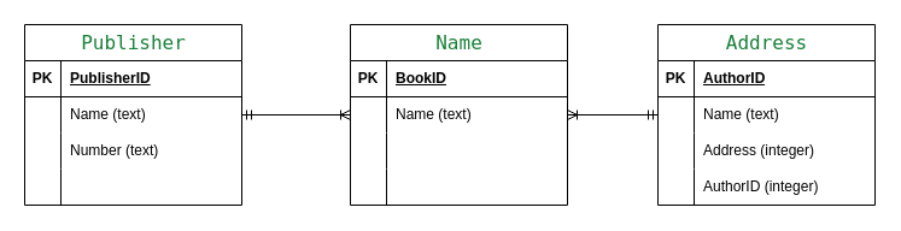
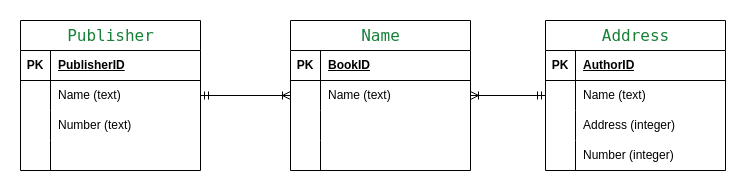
  <mxCell id="0" />
  <mxCell id="1" parent="0" />
  <mxCell id="2" value="&lt;span style=&quot;color: rgb(24, 128, 56); font-family: &amp;quot;Roboto Mono&amp;quot;, monospace; font-size: 16px; font-weight: 400; text-align: left; white-space: pre-wrap; background-color: rgb(255, 255, 255);&quot;&gt;Name&lt;/span&gt;" style="shape=table;startSize=30;container=1;collapsible=1;childLayout=tableLayout;fixedRows=1;rowLines=0;fontStyle=1;align=center;resizeLast=1;html=1;" parent="1" vertex="1"><mxGeometry x="290" y="20" width="180" height="150" as="geometry" /></mxCell>
  <mxCell id="3" value="" style="shape=tableRow;horizontal=0;startSize=0;swimlaneHead=0;swimlaneBody=0;fillColor=none;collapsible=0;dropTarget=0;points=[[0,0.5],[1,0.5]];portConstraint=eastwest;top=0;left=0;right=0;bottom=1;" parent="2" vertex="1"><mxGeometry y="30" width="180" height="30" as="geometry" /></mxCell>
  <mxCell id="4" value="PK" style="shape=partialRectangle;connectable=0;fillColor=none;top=0;left=0;bottom=0;right=0;fontStyle=1;overflow=hidden;whiteSpace=wrap;html=1;" parent="3" vertex="1"><mxGeometry width="30" height="30" as="geometry"><mxRectangle width="30" height="30" as="alternateBounds" /></mxGeometry></mxCell>
  <mxCell id="5" value="BookID" style="shape=partialRectangle;connectable=0;fillColor=none;top=0;left=0;bottom=0;right=0;align=left;spacingLeft=6;fontStyle=5;overflow=hidden;whiteSpace=wrap;html=1;" parent="3" vertex="1"><mxGeometry x="30" width="150" height="30" as="geometry"><mxRectangle width="150" height="30" as="alternateBounds" /></mxGeometry></mxCell>
  <mxCell id="6" value="" style="shape=tableRow;horizontal=0;startSize=0;swimlaneHead=0;swimlaneBody=0;fillColor=none;collapsible=0;dropTarget=0;points=[[0,0.5],[1,0.5]];portConstraint=eastwest;top=0;left=0;right=0;bottom=0;" parent="2" vertex="1"><mxGeometry y="60" width="180" height="30" as="geometry" /></mxCell>
  <mxCell id="7" value="" style="shape=partialRectangle;connectable=0;fillColor=none;top=0;left=0;bottom=0;right=0;editable=1;overflow=hidden;whiteSpace=wrap;html=1;" parent="6" vertex="1"><mxGeometry width="30" height="30" as="geometry"><mxRectangle width="30" height="30" as="alternateBounds" /></mxGeometry></mxCell>
  <mxCell id="8" value="Name (text)" style="shape=partialRectangle;connectable=0;fillColor=none;top=0;left=0;bottom=0;right=0;align=left;spacingLeft=6;overflow=hidden;whiteSpace=wrap;html=1;" parent="6" vertex="1"><mxGeometry x="30" width="150" height="30" as="geometry"><mxRectangle width="150" height="30" as="alternateBounds" /></mxGeometry></mxCell>
  <mxCell id="9" value="" style="shape=tableRow;horizontal=0;startSize=0;swimlaneHead=0;swimlaneBody=0;fillColor=none;collapsible=0;dropTarget=0;points=[[0,0.5],[1,0.5]];portConstraint=eastwest;top=0;left=0;right=0;bottom=0;" parent="2" vertex="1"><mxGeometry y="90" width="180" height="30" as="geometry" /></mxCell>
  <mxCell id="10" value="" style="shape=partialRectangle;connectable=0;fillColor=none;top=0;left=0;bottom=0;right=0;editable=1;overflow=hidden;whiteSpace=wrap;html=1;" parent="9" vertex="1"><mxGeometry width="30" height="30" as="geometry"><mxRectangle width="30" height="30" as="alternateBounds" /></mxGeometry></mxCell>
  <mxCell id="11" value="" style="shape=partialRectangle;connectable=0;fillColor=none;top=0;left=0;bottom=0;right=0;align=left;spacingLeft=6;overflow=hidden;whiteSpace=wrap;html=1;" parent="9" vertex="1"><mxGeometry x="30" width="150" height="30" as="geometry"><mxRectangle width="150" height="30" as="alternateBounds" /></mxGeometry></mxCell>
  <mxCell id="12" value="" style="shape=tableRow;horizontal=0;startSize=0;swimlaneHead=0;swimlaneBody=0;fillColor=none;collapsible=0;dropTarget=0;points=[[0,0.5],[1,0.5]];portConstraint=eastwest;top=0;left=0;right=0;bottom=0;" parent="2" vertex="1"><mxGeometry y="120" width="180" height="30" as="geometry" /></mxCell>
  <mxCell id="13" value="" style="shape=partialRectangle;connectable=0;fillColor=none;top=0;left=0;bottom=0;right=0;editable=1;overflow=hidden;whiteSpace=wrap;html=1;" parent="12" vertex="1"><mxGeometry width="30" height="30" as="geometry"><mxRectangle width="30" height="30" as="alternateBounds" /></mxGeometry></mxCell>
  <mxCell id="14" value="" style="shape=partialRectangle;connectable=0;fillColor=none;top=0;left=0;bottom=0;right=0;align=left;spacingLeft=6;overflow=hidden;whiteSpace=wrap;html=1;" parent="12" vertex="1"><mxGeometry x="30" width="150" height="30" as="geometry"><mxRectangle width="150" height="30" as="alternateBounds" /></mxGeometry></mxCell>
  <mxCell id="15" value="&lt;span style=&quot;color: rgb(24, 128, 56); font-family: &amp;quot;Roboto Mono&amp;quot;, monospace; font-size: 16px; font-weight: 400; text-align: left; white-space: pre-wrap; background-color: rgb(255, 255, 255);&quot;&gt;Address&lt;/span&gt;" style="shape=table;startSize=30;container=1;collapsible=1;childLayout=tableLayout;fixedRows=1;rowLines=0;fontStyle=1;align=center;resizeLast=1;html=1;" parent="1" vertex="1"><mxGeometry x="545" y="20" width="180" height="150" as="geometry" /></mxCell>
  <mxCell id="16" value="" style="shape=tableRow;horizontal=0;startSize=0;swimlaneHead=0;swimlaneBody=0;fillColor=none;collapsible=0;dropTarget=0;points=[[0,0.5],[1,0.5]];portConstraint=eastwest;top=0;left=0;right=0;bottom=1;" parent="15" vertex="1"><mxGeometry y="30" width="180" height="30" as="geometry" /></mxCell>
  <mxCell id="17" value="PK" style="shape=partialRectangle;connectable=0;fillColor=none;top=0;left=0;bottom=0;right=0;fontStyle=1;overflow=hidden;whiteSpace=wrap;html=1;" parent="16" vertex="1"><mxGeometry width="30" height="30" as="geometry"><mxRectangle width="30" height="30" as="alternateBounds" /></mxGeometry></mxCell>
  <mxCell id="18" value="AuthorID" style="shape=partialRectangle;connectable=0;fillColor=none;top=0;left=0;bottom=0;right=0;align=left;spacingLeft=6;fontStyle=5;overflow=hidden;whiteSpace=wrap;html=1;" parent="16" vertex="1"><mxGeometry x="30" width="150" height="30" as="geometry"><mxRectangle width="150" height="30" as="alternateBounds" /></mxGeometry></mxCell>
  <mxCell id="19" value="" style="shape=tableRow;horizontal=0;startSize=0;swimlaneHead=0;swimlaneBody=0;fillColor=none;collapsible=0;dropTarget=0;points=[[0,0.5],[1,0.5]];portConstraint=eastwest;top=0;left=0;right=0;bottom=0;" parent="15" vertex="1"><mxGeometry y="60" width="180" height="30" as="geometry" /></mxCell>
  <mxCell id="20" value="" style="shape=partialRectangle;connectable=0;fillColor=none;top=0;left=0;bottom=0;right=0;editable=1;overflow=hidden;whiteSpace=wrap;html=1;" parent="19" vertex="1"><mxGeometry width="30" height="30" as="geometry"><mxRectangle width="30" height="30" as="alternateBounds" /></mxGeometry></mxCell>
  <mxCell id="21" value="Name (text)" style="shape=partialRectangle;connectable=0;fillColor=none;top=0;left=0;bottom=0;right=0;align=left;spacingLeft=6;overflow=hidden;whiteSpace=wrap;html=1;" parent="19" vertex="1"><mxGeometry x="30" width="150" height="30" as="geometry"><mxRectangle width="150" height="30" as="alternateBounds" /></mxGeometry></mxCell>
  <mxCell id="22" value="" style="shape=tableRow;horizontal=0;startSize=0;swimlaneHead=0;swimlaneBody=0;fillColor=none;collapsible=0;dropTarget=0;points=[[0,0.5],[1,0.5]];portConstraint=eastwest;top=0;left=0;right=0;bottom=0;" parent="15" vertex="1"><mxGeometry y="90" width="180" height="30" as="geometry" /></mxCell>
  <mxCell id="23" value="" style="shape=partialRectangle;connectable=0;fillColor=none;top=0;left=0;bottom=0;right=0;editable=1;overflow=hidden;whiteSpace=wrap;html=1;" parent="22" vertex="1"><mxGeometry width="30" height="30" as="geometry"><mxRectangle width="30" height="30" as="alternateBounds" /></mxGeometry></mxCell>
  <mxCell id="24" value="Address (integer)" style="shape=partialRectangle;connectable=0;fillColor=none;top=0;left=0;bottom=0;right=0;align=left;spacingLeft=6;overflow=hidden;whiteSpace=wrap;html=1;" parent="22" vertex="1"><mxGeometry x="30" width="150" height="30" as="geometry"><mxRectangle width="150" height="30" as="alternateBounds" /></mxGeometry></mxCell>
  <mxCell id="25" value="" style="shape=tableRow;horizontal=0;startSize=0;swimlaneHead=0;swimlaneBody=0;fillColor=none;collapsible=0;dropTarget=0;points=[[0,0.5],[1,0.5]];portConstraint=eastwest;top=0;left=0;right=0;bottom=0;" parent="15" vertex="1"><mxGeometry y="120" width="180" height="30" as="geometry" /></mxCell>
  <mxCell id="26" value="" style="shape=partialRectangle;connectable=0;fillColor=none;top=0;left=0;bottom=0;right=0;editable=1;overflow=hidden;whiteSpace=wrap;html=1;" parent="25" vertex="1"><mxGeometry width="30" height="30" as="geometry"><mxRectangle width="30" height="30" as="alternateBounds" /></mxGeometry></mxCell>
- <mxCell id="27" value="AuthorID (integer)" style="shape=partialRectangle;connectable=0;fillColor=none;top=0;left=0;bottom=0;right=0;align=left;spacingLeft=6;overflow=hidden;whiteSpace=wrap;html=1;" parent="25" vertex="1"><mxGeometry x="30" width="150" height="30" as="geometry"><mxRectangle width="150" height="30" as="alternateBounds" /></mxGeometry></mxCell>
+ <mxCell id="27" value="Number (integer)" style="shape=partialRectangle;connectable=0;fillColor=none;top=0;left=0;bottom=0;right=0;align=left;spacingLeft=6;overflow=hidden;whiteSpace=wrap;html=1;" parent="25" vertex="1"><mxGeometry x="30" width="150" height="30" as="geometry"><mxRectangle width="150" height="30" as="alternateBounds" /></mxGeometry></mxCell>
  <mxCell id="28" style="edgeStyle=orthogonalEdgeStyle;rounded=0;orthogonalLoop=1;jettySize=auto;html=1;entryX=0;entryY=0.5;entryDx=0;entryDy=0;endArrow=ERoneToMany;endFill=0;startArrow=ERmandOne;startFill=0;" parent="1" source="29" target="6" edge="1"><mxGeometry relative="1" as="geometry" /></mxCell>
  <mxCell id="29" value="&lt;span style=&quot;color: rgb(24, 128, 56); font-family: &amp;quot;Roboto Mono&amp;quot;, monospace; font-size: 16px; font-weight: 400; text-align: left; white-space: pre-wrap; background-color: rgb(255, 255, 255);&quot;&gt;Publisher&lt;/span&gt;" style="shape=table;startSize=30;container=1;collapsible=1;childLayout=tableLayout;fixedRows=1;rowLines=0;fontStyle=1;align=center;resizeLast=1;html=1;" parent="1" vertex="1"><mxGeometry x="20" y="20" width="180" height="150" as="geometry" /></mxCell>
  <mxCell id="30" value="" style="shape=tableRow;horizontal=0;startSize=0;swimlaneHead=0;swimlaneBody=0;fillColor=none;collapsible=0;dropTarget=0;points=[[0,0.5],[1,0.5]];portConstraint=eastwest;top=0;left=0;right=0;bottom=1;" parent="29" vertex="1"><mxGeometry y="30" width="180" height="30" as="geometry" /></mxCell>
  <mxCell id="31" value="PK" style="shape=partialRectangle;connectable=0;fillColor=none;top=0;left=0;bottom=0;right=0;fontStyle=1;overflow=hidden;whiteSpace=wrap;html=1;" parent="30" vertex="1"><mxGeometry width="30" height="30" as="geometry"><mxRectangle width="30" height="30" as="alternateBounds" /></mxGeometry></mxCell>
  <mxCell id="32" value="PublisherID" style="shape=partialRectangle;connectable=0;fillColor=none;top=0;left=0;bottom=0;right=0;align=left;spacingLeft=6;fontStyle=5;overflow=hidden;whiteSpace=wrap;html=1;" parent="30" vertex="1"><mxGeometry x="30" width="150" height="30" as="geometry"><mxRectangle width="150" height="30" as="alternateBounds" /></mxGeometry></mxCell>
  <mxCell id="33" value="" style="shape=tableRow;horizontal=0;startSize=0;swimlaneHead=0;swimlaneBody=0;fillColor=none;collapsible=0;dropTarget=0;points=[[0,0.5],[1,0.5]];portConstraint=eastwest;top=0;left=0;right=0;bottom=0;" parent="29" vertex="1"><mxGeometry y="60" width="180" height="30" as="geometry" /></mxCell>
  <mxCell id="34" value="" style="shape=partialRectangle;connectable=0;fillColor=none;top=0;left=0;bottom=0;right=0;editable=1;overflow=hidden;whiteSpace=wrap;html=1;" parent="33" vertex="1"><mxGeometry width="30" height="30" as="geometry"><mxRectangle width="30" height="30" as="alternateBounds" /></mxGeometry></mxCell>
  <mxCell id="35" value="Name (text)" style="shape=partialRectangle;connectable=0;fillColor=none;top=0;left=0;bottom=0;right=0;align=left;spacingLeft=6;overflow=hidden;whiteSpace=wrap;html=1;" parent="33" vertex="1"><mxGeometry x="30" width="150" height="30" as="geometry"><mxRectangle width="150" height="30" as="alternateBounds" /></mxGeometry></mxCell>
  <mxCell id="36" value="" style="shape=tableRow;horizontal=0;startSize=0;swimlaneHead=0;swimlaneBody=0;fillColor=none;collapsible=0;dropTarget=0;points=[[0,0.5],[1,0.5]];portConstraint=eastwest;top=0;left=0;right=0;bottom=0;" parent="29" vertex="1"><mxGeometry y="90" width="180" height="30" as="geometry" /></mxCell>
  <mxCell id="37" value="" style="shape=partialRectangle;connectable=0;fillColor=none;top=0;left=0;bottom=0;right=0;editable=1;overflow=hidden;whiteSpace=wrap;html=1;" parent="36" vertex="1"><mxGeometry width="30" height="30" as="geometry"><mxRectangle width="30" height="30" as="alternateBounds" /></mxGeometry></mxCell>
  <mxCell id="38" value="Number (text)" style="shape=partialRectangle;connectable=0;fillColor=none;top=0;left=0;bottom=0;right=0;align=left;spacingLeft=6;overflow=hidden;whiteSpace=wrap;html=1;" parent="36" vertex="1"><mxGeometry x="30" width="150" height="30" as="geometry"><mxRectangle width="150" height="30" as="alternateBounds" /></mxGeometry></mxCell>
  <mxCell id="39" value="" style="shape=tableRow;horizontal=0;startSize=0;swimlaneHead=0;swimlaneBody=0;fillColor=none;collapsible=0;dropTarget=0;points=[[0,0.5],[1,0.5]];portConstraint=eastwest;top=0;left=0;right=0;bottom=0;" parent="29" vertex="1"><mxGeometry y="120" width="180" height="30" as="geometry" /></mxCell>
  <mxCell id="40" value="" style="shape=partialRectangle;connectable=0;fillColor=none;top=0;left=0;bottom=0;right=0;editable=1;overflow=hidden;whiteSpace=wrap;html=1;" parent="39" vertex="1"><mxGeometry width="30" height="30" as="geometry"><mxRectangle width="30" height="30" as="alternateBounds" /></mxGeometry></mxCell>
  <mxCell id="41" value="" style="shape=partialRectangle;connectable=0;fillColor=none;top=0;left=0;bottom=0;right=0;align=left;spacingLeft=6;overflow=hidden;whiteSpace=wrap;html=1;" parent="39" vertex="1"><mxGeometry x="30" width="150" height="30" as="geometry"><mxRectangle width="150" height="30" as="alternateBounds" /></mxGeometry></mxCell>
  <mxCell id="42" style="edgeStyle=orthogonalEdgeStyle;rounded=0;orthogonalLoop=1;jettySize=auto;html=1;entryX=0;entryY=0.5;entryDx=0;entryDy=0;endArrow=ERmandOne;endFill=0;startArrow=ERoneToMany;startFill=0;" parent="1" source="6" target="19" edge="1"><mxGeometry relative="1" as="geometry" /></mxCell>
